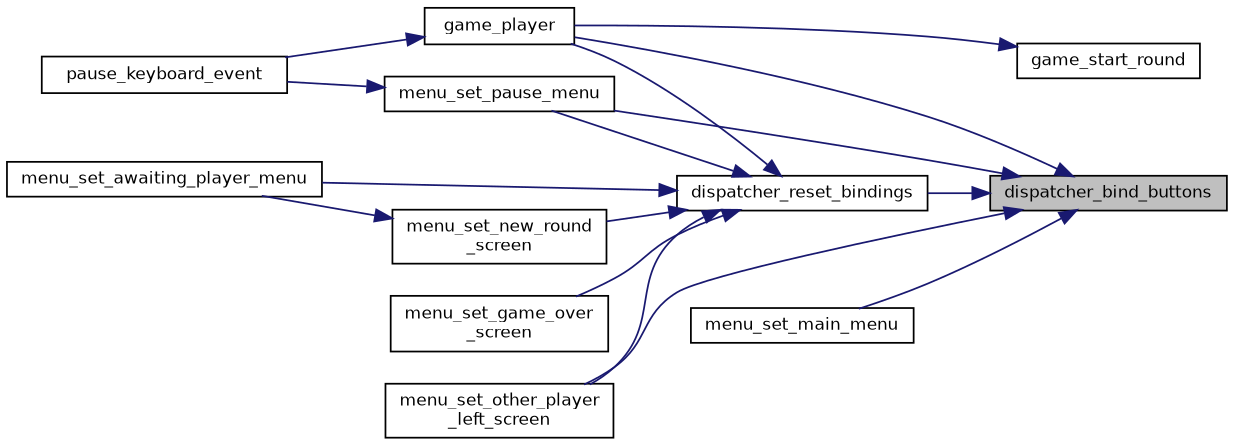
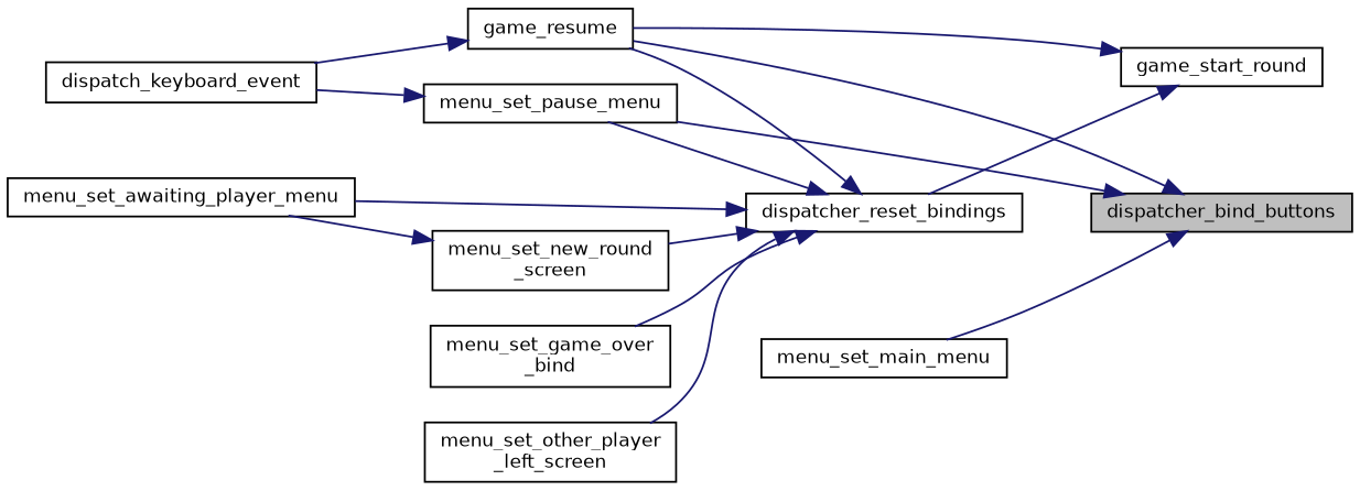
  digraph {
    rankdir=RL
    node [color=black fillcolor=white fontname=Helvetica fontsize=10 shape=record style=filled]
    edge [color=midnightblue dir=back fontname=Helvetica fontsize=10 labelfontname=Helvetica labelfontsize=10 style=solid]
    n1 [fillcolor=grey75 fontcolor=black height=0.2 label=dispatcher_bind_buttons width=0.4]
    n2 [height=0.2 label=dispatcher_reset_bindings width=0.4]
-   n3 [height=0.2 label=game_player width=0.4]
+   n3 [height=0.2 label=game_resume width=0.4]
    n4 [height=0.2 label=menu_set_main_menu width=0.4]
    n5 [height=0.2 label="menu_set_other_player\l_left_screen" width=0.4]
    n6 [height=0.2 label=menu_set_pause_menu width=0.4]
    n7 [height=0.2 label=menu_set_awaiting_player_menu width=0.4]
-   n8 [height=0.2 label="menu_set_game_over\l_screen" width=0.4]
+   n8 [height=0.2 label="menu_set_game_over\l_bind" width=0.4]
    n9 [height=0.2 label="menu_set_new_round\l_screen" width=0.4]
-   n10 [height=0.2 label=pause_keyboard_event width=0.4]
+   n10 [height=0.2 label=dispatch_keyboard_event width=0.4]
    n11 [height=0.2 label=game_start_round width=0.4]
-   n1 -> n2
+   n11 -> n2
    n1 -> n3
    n1 -> n4
-   n1 -> n5
    n1 -> n6
    n2 -> n3
    n2 -> n5
    n2 -> n6
    n2 -> n7
    n2 -> n8
    n2 -> n9
    n3 -> n10
    n6 -> n10
    n9 -> n7
    n11 -> n3
  }
